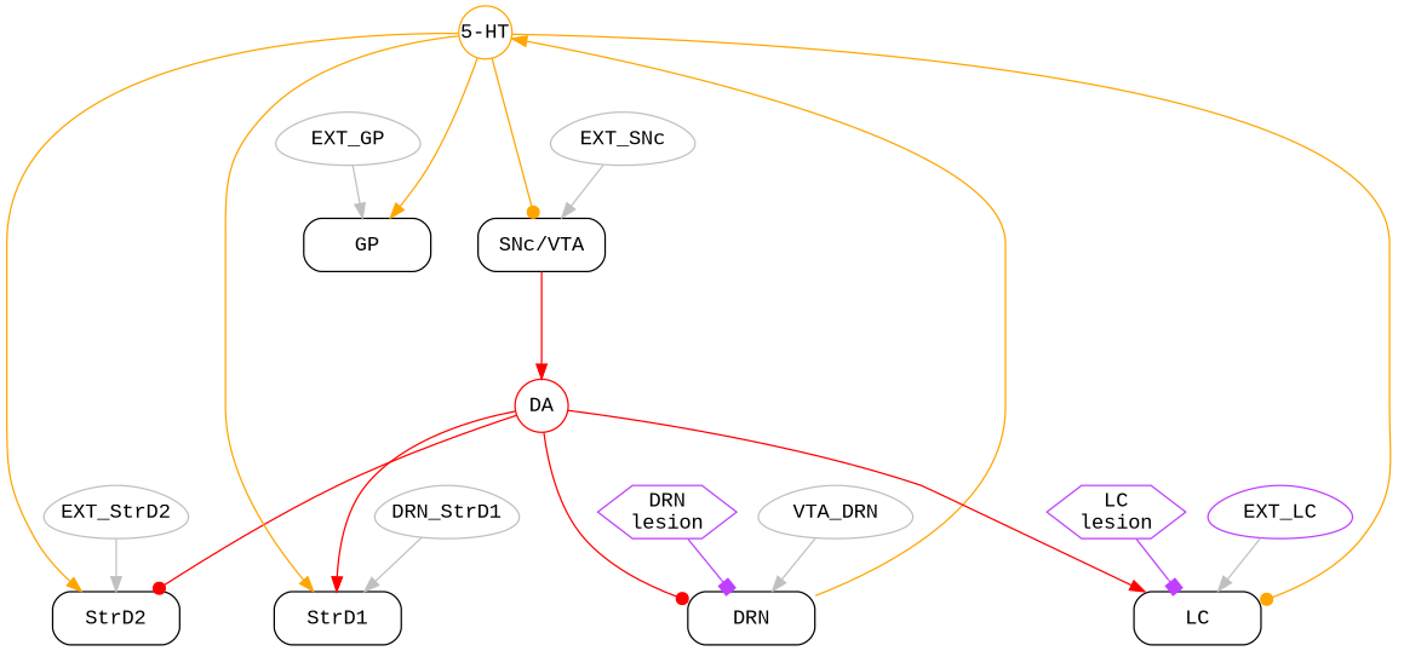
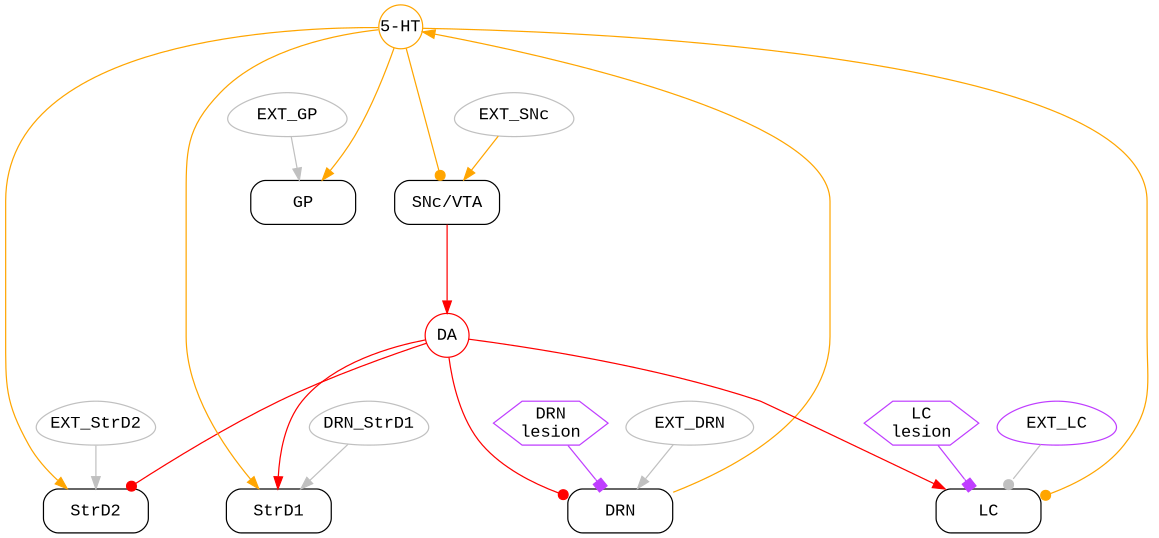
  digraph {
    compound=false
    fontname="Liberation Mono"
    node [fixedsize=true fontname="Liberation Mono" shape=box]
    edge [arrowsize=1 color=orange fontname="Liberation Mono" minlen=2]
    GP [style=rounded width=1.2]
    StrD1 [fixedsize=shape style=rounded width=1.2]
    StrD2 [fixedsize=shape style=rounded width=1.2]
    n4 [fixedsize=shape label="SNc/VTA" style=rounded width=1.2]
    DRN [fixedsize=shape style=rounded width=1.2]
    LC [fixedsize=shape style=rounded width=1.2]
    DA [color=red shape=circle width=0.5]
    n8 [color=orange label="5-HT" shape=circle width=0.5]
    n9 [color=darkorchid1 label="DRN\nlesion" shape=hexagon width=1.3]
    n10 [color=darkorchid1 label="LC\nlesion" shape=hexagon width=1.3]
    EXT_GP [color=grey shape=egg width=1.2]
    n12 [color=grey label=DRN_StrD1 shape=egg width=1.2]
    EXT_StrD2 [color=grey shape=egg width=1.2]
    EXT_SNc [color=grey shape=egg width=1.2]
-   EXT_DRN [color=grey shape=egg width=1.2 label=VTA_DRN]
+   EXT_DRN [color=grey shape=egg width=1.2]
    EXT_LC [color=darkorchid1 shape=egg width=1.2]
    subgraph sub_1 {
      GP
      StrD1
      StrD2
      n4
      DRN
      LC
    }
    subgraph sub_2 {
      DA
      n8
    }
    subgraph sub_3 {
      n9
      n10
    }
    subgraph sub_4 {
      EXT_GP
      n12
      EXT_StrD2
      EXT_SNc
      EXT_DRN
      EXT_LC
    }
    subgraph sub_5 {
      GP
      StrD1
      StrD2
      n4
      DRN
      LC
      DA
      n8
    }
    subgraph sub_6 {
      n4
      DRN
      LC
      n9
      n10
    }
    subgraph sub_7 {
      GP
      StrD1
      StrD2
      n4
      DRN
      LC
      EXT_GP
      n12
      EXT_StrD2
      EXT_SNc
      EXT_DRN
      EXT_LC
    }
    n4 -> DA [color=red]
    DRN -> n8
    DA -> StrD1 [arrowhead=normal color=red]
    DA -> StrD2 [arrowhead=dot color=red]
    DA -> DRN [arrowhead=dot color=red]
    DA -> LC [arrowhead=normal color=red]
    n8 -> GP [arrowhead=normal]
    n8 -> StrD1 [arrowhead=normal]
    n8 -> StrD2 [arrowhead=normal]
    n8 -> n4 [arrowhead=dot]
    n8 -> LC [arrowhead=dot]
    n9 -> DRN [arrowhead=box color=darkorchid1 minlen=""]
    n10 -> LC [arrowhead=box color=darkorchid1 minlen=""]
    EXT_GP -> GP [color=grey minlen=""]
    n12 -> StrD1 [color=grey minlen=""]
    EXT_StrD2 -> StrD2 [color=grey minlen=""]
-   EXT_SNc -> n4 [color=grey minlen=""]
+   EXT_SNc -> n4 [minlen=""]
    EXT_DRN -> DRN [color=grey minlen=""]
-   EXT_LC -> LC [color=grey minlen=""]
+   EXT_LC -> LC [color=grey arrowhead=dot minlen=""]
  }
